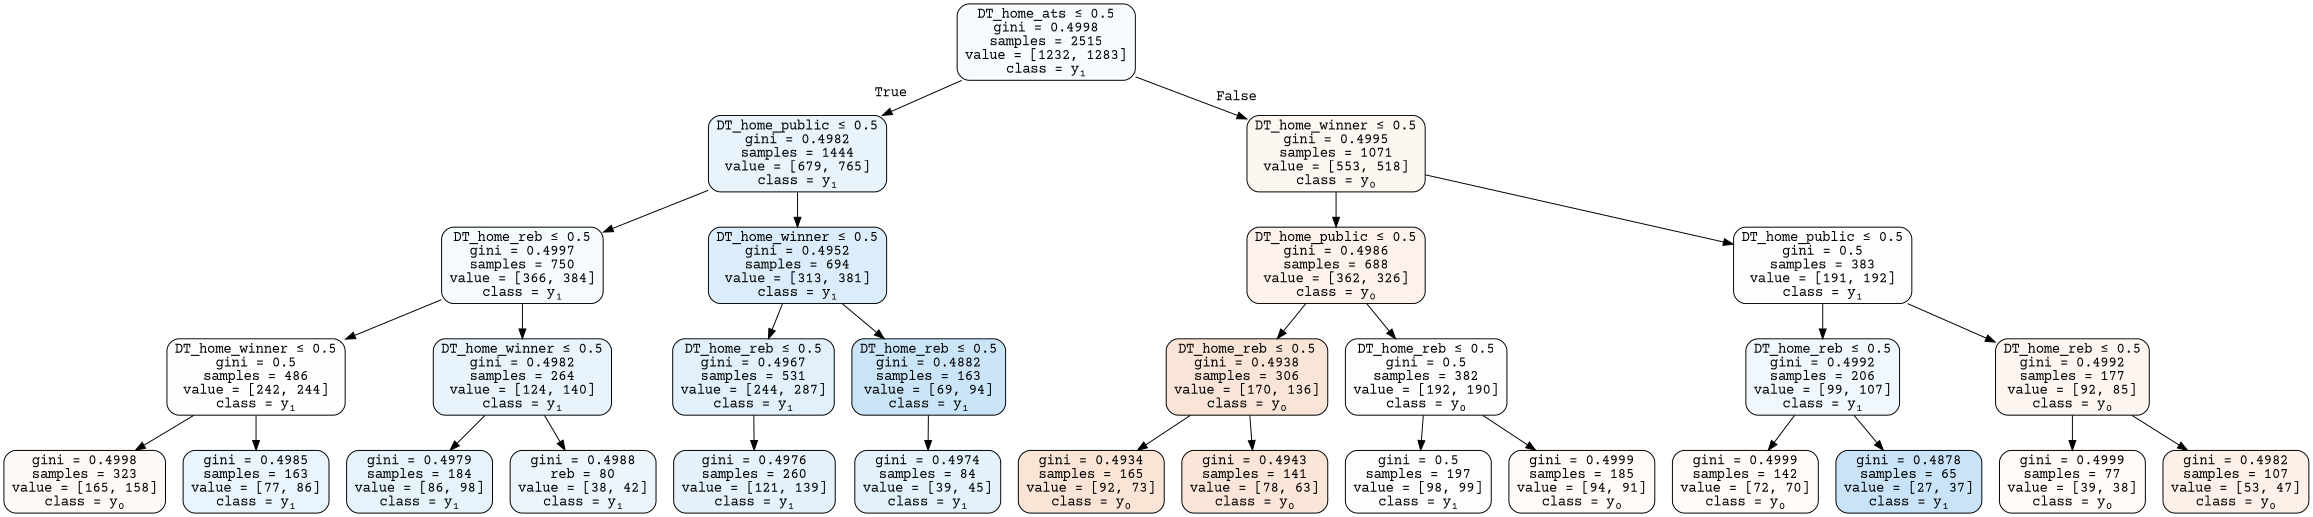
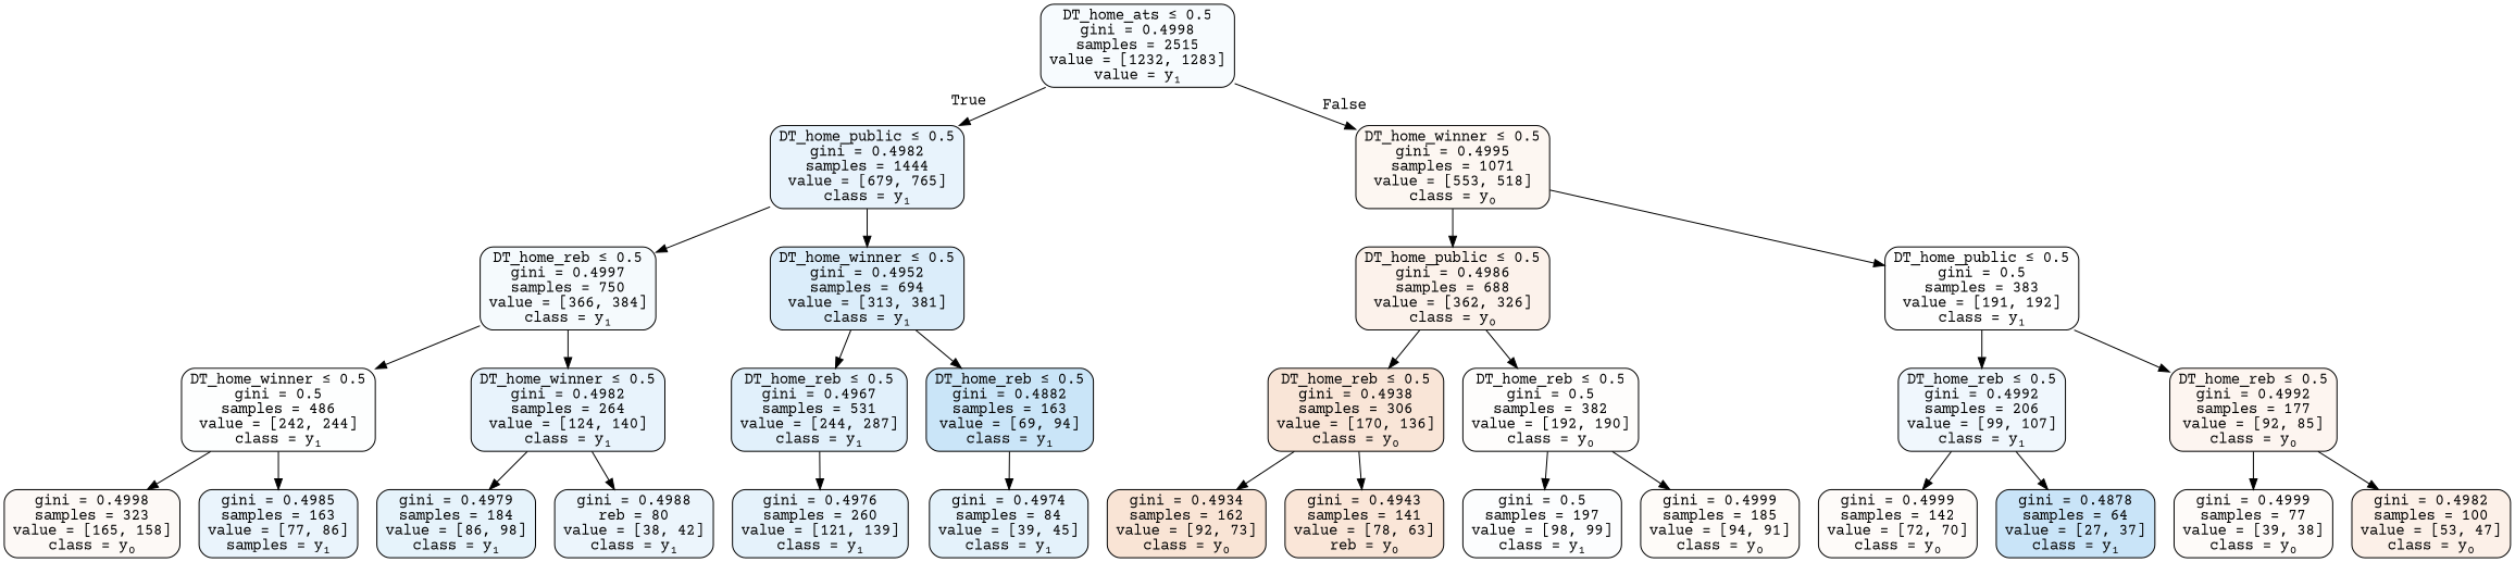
  digraph {
    fontname="Courier Prime"
    node [color=black fillcolor="#399de51d" fontname="Courier Prime" shape=box style="filled, rounded"]
    edge [fontname="Courier Prime"]
-   n1 [fillcolor="#399de50a" label=<DT_home_ats &le; 0.5<br/>gini = 0.4998<br/>samples = 2515<br/>value = [1232, 1283]<br/>class = y<SUB>1</SUB>>]
+   n1 [fillcolor="#399de50a" label=<DT_home_ats &le; 0.5<br/>gini = 0.4998<br/>samples = 2515<br/>value = [1232, 1283]<br/>value = y<SUB>1</SUB>>]
    n2 [label=<DT_home_public &le; 0.5<br/>gini = 0.4982<br/>samples = 1444<br/>value = [679, 765]<br/>class = y<SUB>1</SUB>>]
    n3 [fillcolor="#e5813910" label=<DT_home_winner &le; 0.5<br/>gini = 0.4995<br/>samples = 1071<br/>value = [553, 518]<br/>class = y<SUB>0</SUB>>]
    n4 [fillcolor="#399de50c" label=<DT_home_reb &le; 0.5<br/>gini = 0.4997<br/>samples = 750<br/>value = [366, 384]<br/>class = y<SUB>1</SUB>>]
    n5 [fillcolor="#399de52e" label=<DT_home_winner &le; 0.5<br/>gini = 0.4952<br/>samples = 694<br/>value = [313, 381]<br/>class = y<SUB>1</SUB>>]
    n6 [fillcolor="#e5813919" label=<DT_home_public &le; 0.5<br/>gini = 0.4986<br/>samples = 688<br/>value = [362, 326]<br/>class = y<SUB>0</SUB>>]
    n7 [fillcolor="#399de501" label=<DT_home_public &le; 0.5<br/>gini = 0.5<br/>samples = 383<br/>value = [191, 192]<br/>class = y<SUB>1</SUB>>]
    n8 [fillcolor="#399de502" label=<DT_home_winner &le; 0.5<br/>gini = 0.5<br/>samples = 486<br/>value = [242, 244]<br/>class = y<SUB>1</SUB>>]
    n9 [label=<DT_home_winner &le; 0.5<br/>gini = 0.4982<br/>samples = 264<br/>value = [124, 140]<br/>class = y<SUB>1</SUB>>]
    n10 [fillcolor="#399de526" label=<DT_home_reb &le; 0.5<br/>gini = 0.4967<br/>samples = 531<br/>value = [244, 287]<br/>class = y<SUB>1</SUB>>]
    n11 [fillcolor="#399de544" label=<DT_home_reb &le; 0.5<br/>gini = 0.4882<br/>samples = 163<br/>value = [69, 94]<br/>class = y<SUB>1</SUB>>]
    n12 [fillcolor="#e581390b" label=<gini = 0.4998<br/>samples = 323<br/>value = [165, 158]<br/>class = y<SUB>0</SUB>>]
-   n13 [fillcolor="#399de51b" label=<gini = 0.4985<br/>samples = 163<br/>value = [77, 86]<br/>class = y<SUB>1</SUB>>]
+   n13 [fillcolor="#399de51b" label=<gini = 0.4985<br/>samples = 163<br/>value = [77, 86]<br/>samples = y<SUB>1</SUB>>]
    n14 [fillcolor="#399de51f" label=<gini = 0.4979<br/>samples = 184<br/>value = [86, 98]<br/>class = y<SUB>1</SUB>>]
    n15 [fillcolor="#399de518" label=<gini = 0.4988<br/>reb = 80<br/>value = [38, 42]<br/>class = y<SUB>1</SUB>>]
    n16 [fillcolor="#399de521" label=<gini = 0.4976<br/>samples = 260<br/>value = [121, 139]<br/>class = y<SUB>1</SUB>>]
    n17 [fillcolor="#399de522" label=<gini = 0.4974<br/>samples = 84<br/>value = [39, 45]<br/>class = y<SUB>1</SUB>>]
    n18 [fillcolor="#e5813933" label=<DT_home_reb &le; 0.5<br/>gini = 0.4938<br/>samples = 306<br/>value = [170, 136]<br/>class = y<SUB>0</SUB>>]
    n19 [fillcolor="#e5813903" label=<DT_home_reb &le; 0.5<br/>gini = 0.5<br/>samples = 382<br/>value = [192, 190]<br/>class = y<SUB>0</SUB>>]
    n20 [fillcolor="#399de513" label=<DT_home_reb &le; 0.5<br/>gini = 0.4992<br/>samples = 206<br/>value = [99, 107]<br/>class = y<SUB>1</SUB>>]
    n21 [fillcolor="#e5813913" label=<DT_home_reb &le; 0.5<br/>gini = 0.4992<br/>samples = 177<br/>value = [92, 85]<br/>class = y<SUB>0</SUB>>]
-   n22 [fillcolor="#e5813935" label=<gini = 0.4934<br/>samples = 165<br/>value = [92, 73]<br/>class = y<SUB>0</SUB>>]
-   n23 [fillcolor="#e5813931" label=<gini = 0.4943<br/>samples = 141<br/>value = [78, 63]<br/>class = y<SUB>0</SUB>>]
+   n22 [fillcolor="#e5813935" label=<gini = 0.4934<br/>samples = 162<br/>value = [92, 73]<br/>class = y<SUB>0</SUB>>]
+   n23 [fillcolor="#e5813931" label=<gini = 0.4943<br/>samples = 141<br/>value = [78, 63]<br/>reb = y<SUB>0</SUB>>]
    n24 [fillcolor="#399de503" label=<gini = 0.5<br/>samples = 197<br/>value = [98, 99]<br/>class = y<SUB>1</SUB>>]
    n25 [fillcolor="#e5813908" label=<gini = 0.4999<br/>samples = 185<br/>value = [94, 91]<br/>class = y<SUB>0</SUB>>]
    n26 [fillcolor="#e5813907" label=<gini = 0.4999<br/>samples = 142<br/>value = [72, 70]<br/>class = y<SUB>0</SUB>>]
-   n27 [fillcolor="#399de545" label=<gini = 0.4878<br/>samples = 65<br/>value = [27, 37]<br/>class = y<SUB>1</SUB>>]
+   n27 [fillcolor="#399de545" label=<gini = 0.4878<br/>samples = 64<br/>value = [27, 37]<br/>class = y<SUB>1</SUB>>]
    n28 [fillcolor="#e5813907" label=<gini = 0.4999<br/>samples = 77<br/>value = [39, 38]<br/>class = y<SUB>0</SUB>>]
-   n29 [fillcolor="#e581391d" label=<gini = 0.4982<br/>samples = 107<br/>value = [53, 47]<br/>class = y<SUB>0</SUB>>]
+   n29 [fillcolor="#e581391d" label=<gini = 0.4982<br/>samples = 100<br/>value = [53, 47]<br/>class = y<SUB>0</SUB>>]
    n1 -> n2 [headlabel=True labelangle=45 labeldistance=2.5]
    n1 -> n3 [headlabel=False labelangle=-45 labeldistance=2.5]
    n2 -> n4
    n2 -> n5
    n3 -> n6
    n3 -> n7
    n4 -> n8
    n4 -> n9
    n5 -> n10
    n5 -> n11
    n6 -> n18
    n6 -> n19
    n7 -> n20
    n7 -> n21
    n8 -> n12
    n8 -> n13
    n9 -> n14
    n9 -> n15
    n10 -> n16
    n11 -> n17
    n18 -> n22
    n18 -> n23
    n19 -> n24
    n19 -> n25
    n20 -> n26
    n20 -> n27
    n21 -> n28
    n21 -> n29
  }
